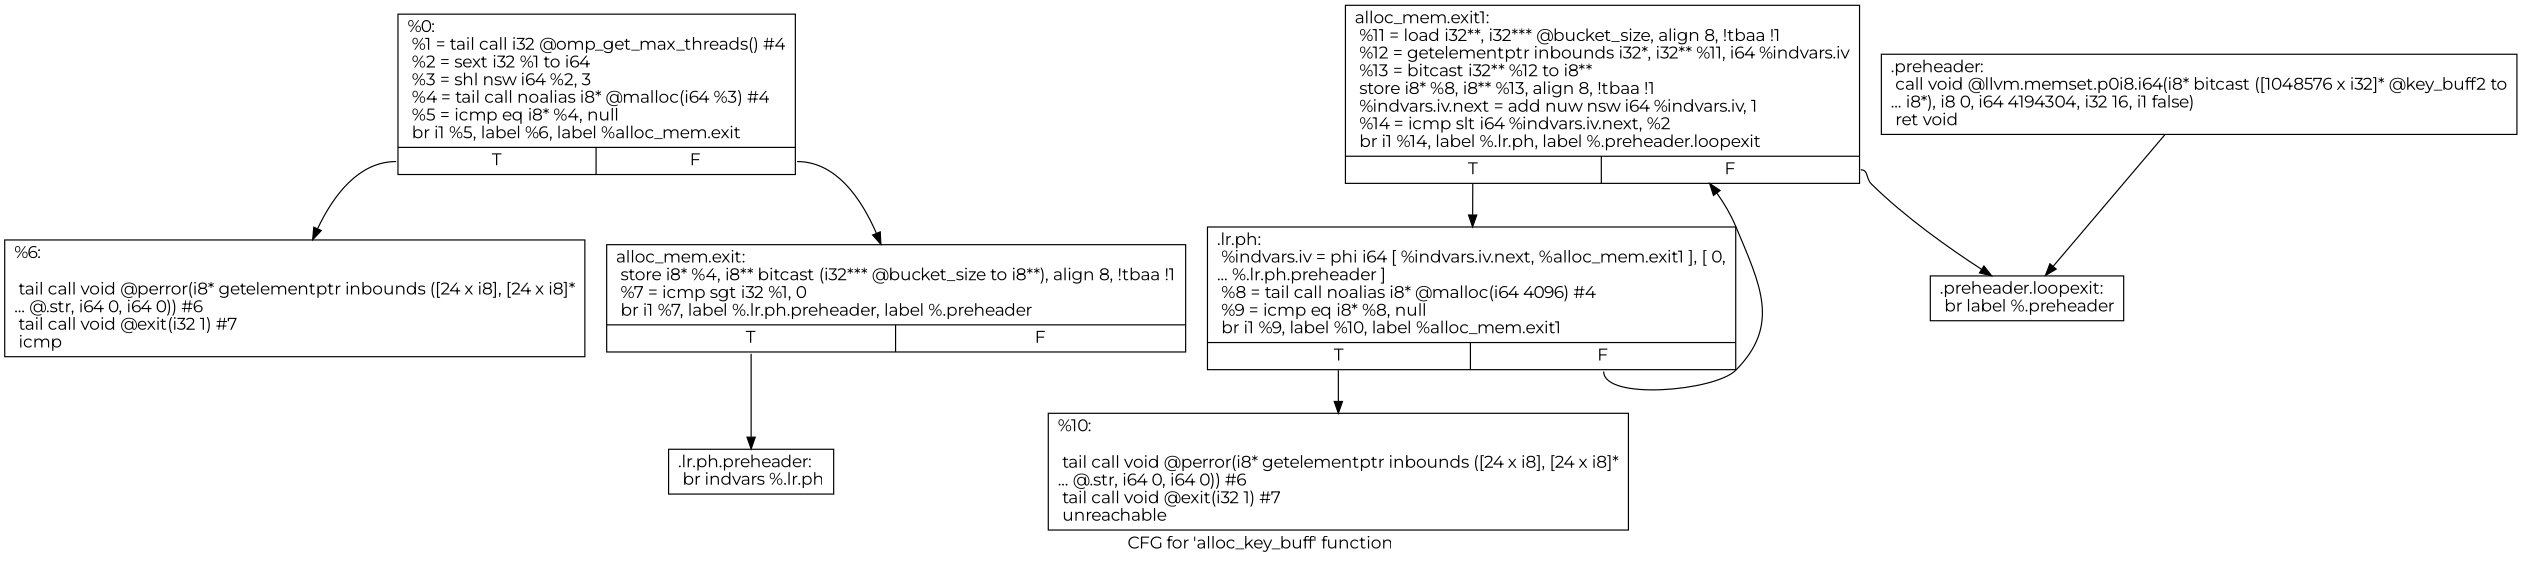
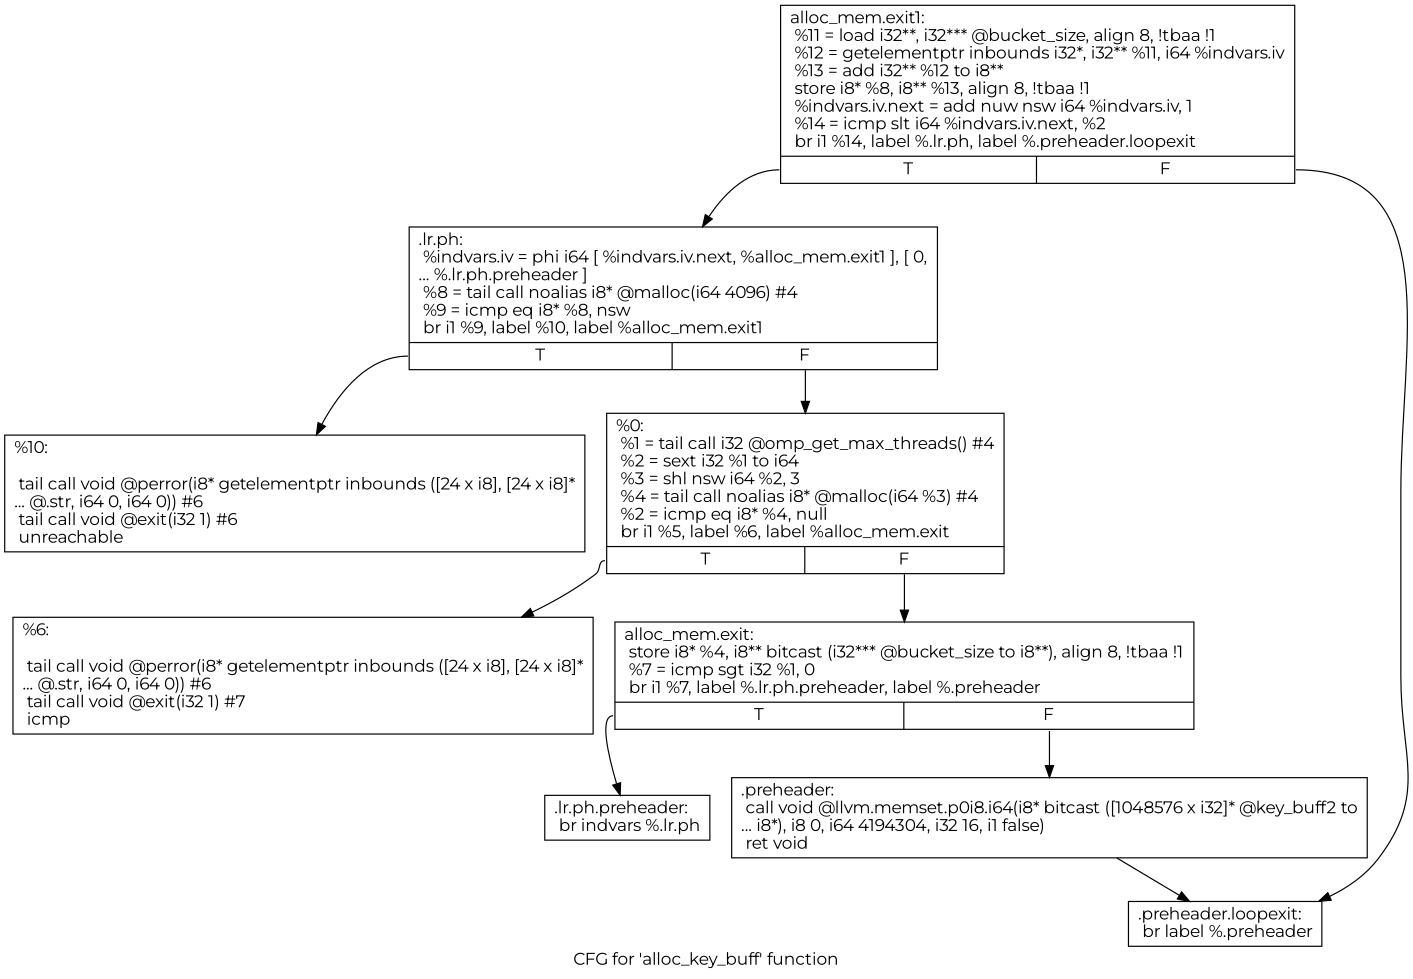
  digraph {
    fontname=Montserrat
    label="CFG for 'alloc_key_buff' function"
    node [fontname=Montserrat shape=record]
    edge [fontname=Montserrat tailport=s0]
-   n1 [label="{%0:\l  %1 = tail call i32 @omp_get_max_threads() #4\l  %2 = sext i32 %1 to i64\l  %3 = shl nsw i64 %2, 3\l  %4 = tail call noalias i8* @malloc(i64 %3) #4\l  %5 = icmp eq i8* %4, null\l  br i1 %5, label %6, label %alloc_mem.exit\l|{<s0>T|<s1>F}}"]
+   n1 [label="{%0:\l  %1 = tail call i32 @omp_get_max_threads() #4\l  %2 = sext i32 %1 to i64\l  %3 = shl nsw i64 %2, 3\l  %4 = tail call noalias i8* @malloc(i64 %3) #4\l  %2 = icmp eq i8* %4, null\l  br i1 %5, label %6, label %alloc_mem.exit\l|{<s0>T|<s1>F}}"]
    n2 [label="{%6:\l\l  tail call void @perror(i8* getelementptr inbounds ([24 x i8], [24 x i8]*\l... @.str, i64 0, i64 0)) #6\l  tail call void @exit(i32 1) #7\l  icmp\l}"]
    n3 [label="{alloc_mem.exit:                                   \l  store i8* %4, i8** bitcast (i32*** @bucket_size to i8**), align 8, !tbaa !1\l  %7 = icmp sgt i32 %1, 0\l  br i1 %7, label %.lr.ph.preheader, label %.preheader\l|{<s0>T|<s1>F}}"]
    n4 [label="{.lr.ph.preheader:                                 \l  br indvars %.lr.ph\l}"]
    n5 [label="{.preheader:                                       \l  call void @llvm.memset.p0i8.i64(i8* bitcast ([1048576 x i32]* @key_buff2 to\l... i8*), i8 0, i64 4194304, i32 16, i1 false)\l  ret void\l}"]
    n6 [label="{.preheader.loopexit:                              \l  br label %.preheader\l}"]
-   n7 [label="{.lr.ph:                                           \l  %indvars.iv = phi i64 [ %indvars.iv.next, %alloc_mem.exit1 ], [ 0,\l... %.lr.ph.preheader ]\l  %8 = tail call noalias i8* @malloc(i64 4096) #4\l  %9 = icmp eq i8* %8, null\l  br i1 %9, label %10, label %alloc_mem.exit1\l|{<s0>T|<s1>F}}"]
-   n8 [label="{%10:\l\l  tail call void @perror(i8* getelementptr inbounds ([24 x i8], [24 x i8]*\l... @.str, i64 0, i64 0)) #6\l  tail call void @exit(i32 1) #7\l  unreachable\l}"]
-   n9 [label="{alloc_mem.exit1:                                  \l  %11 = load i32**, i32*** @bucket_size, align 8, !tbaa !1\l  %12 = getelementptr inbounds i32*, i32** %11, i64 %indvars.iv\l  %13 = bitcast i32** %12 to i8**\l  store i8* %8, i8** %13, align 8, !tbaa !1\l  %indvars.iv.next = add nuw nsw i64 %indvars.iv, 1\l  %14 = icmp slt i64 %indvars.iv.next, %2\l  br i1 %14, label %.lr.ph, label %.preheader.loopexit\l|{<s0>T|<s1>F}}"]
+   n7 [label="{.lr.ph:                                           \l  %indvars.iv = phi i64 [ %indvars.iv.next, %alloc_mem.exit1 ], [ 0,\l... %.lr.ph.preheader ]\l  %8 = tail call noalias i8* @malloc(i64 4096) #4\l  %9 = icmp eq i8* %8, nsw\l  br i1 %9, label %10, label %alloc_mem.exit1\l|{<s0>T|<s1>F}}"]
+   n8 [label="{%10:\l\l  tail call void @perror(i8* getelementptr inbounds ([24 x i8], [24 x i8]*\l... @.str, i64 0, i64 0)) #6\l  tail call void @exit(i32 1) #6\l  unreachable\l}"]
+   n9 [label="{alloc_mem.exit1:                                  \l  %11 = load i32**, i32*** @bucket_size, align 8, !tbaa !1\l  %12 = getelementptr inbounds i32*, i32** %11, i64 %indvars.iv\l  %13 = add i32** %12 to i8**\l  store i8* %8, i8** %13, align 8, !tbaa !1\l  %indvars.iv.next = add nuw nsw i64 %indvars.iv, 1\l  %14 = icmp slt i64 %indvars.iv.next, %2\l  br i1 %14, label %.lr.ph, label %.preheader.loopexit\l|{<s0>T|<s1>F}}"]
    n1 -> n2
    n1 -> n3 [tailport=s1]
    n3 -> n4
+   n3 -> n5 [tailport=s1]
    n5 -> n6
    n7 -> n8
-   n7 -> n9 [tailport=s1]
+   n7 -> n1 [tailport=s1]
    n9 -> n6 [tailport=s1]
    n9 -> n7
  }
